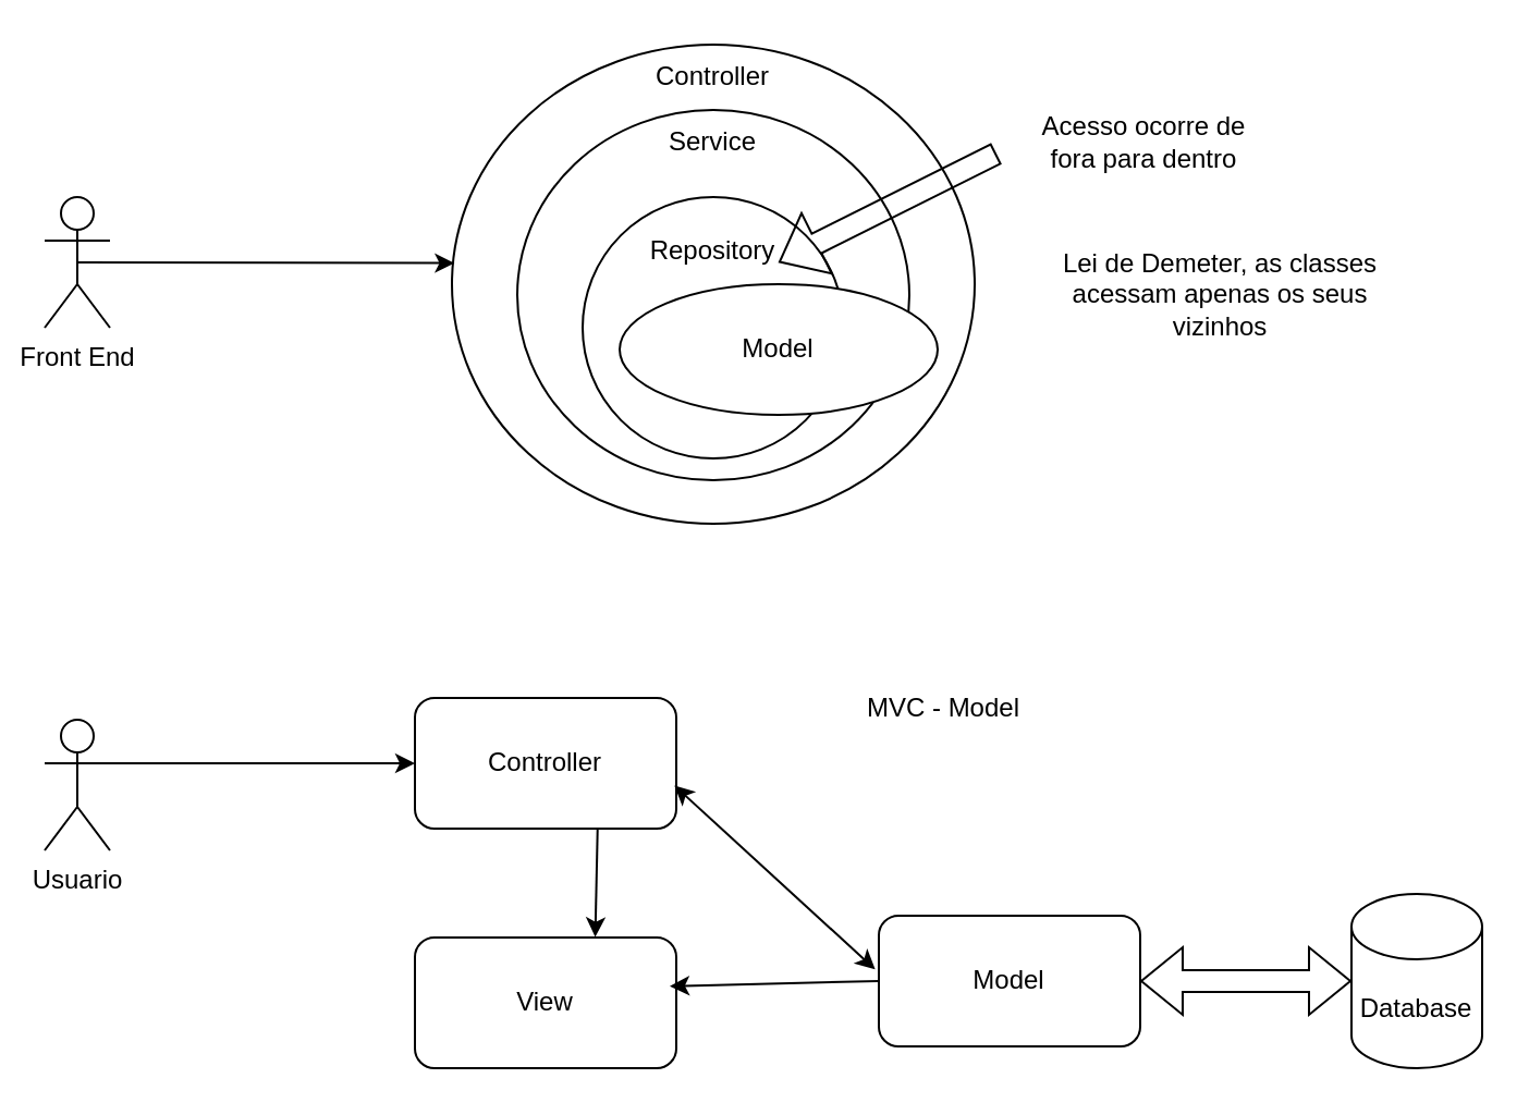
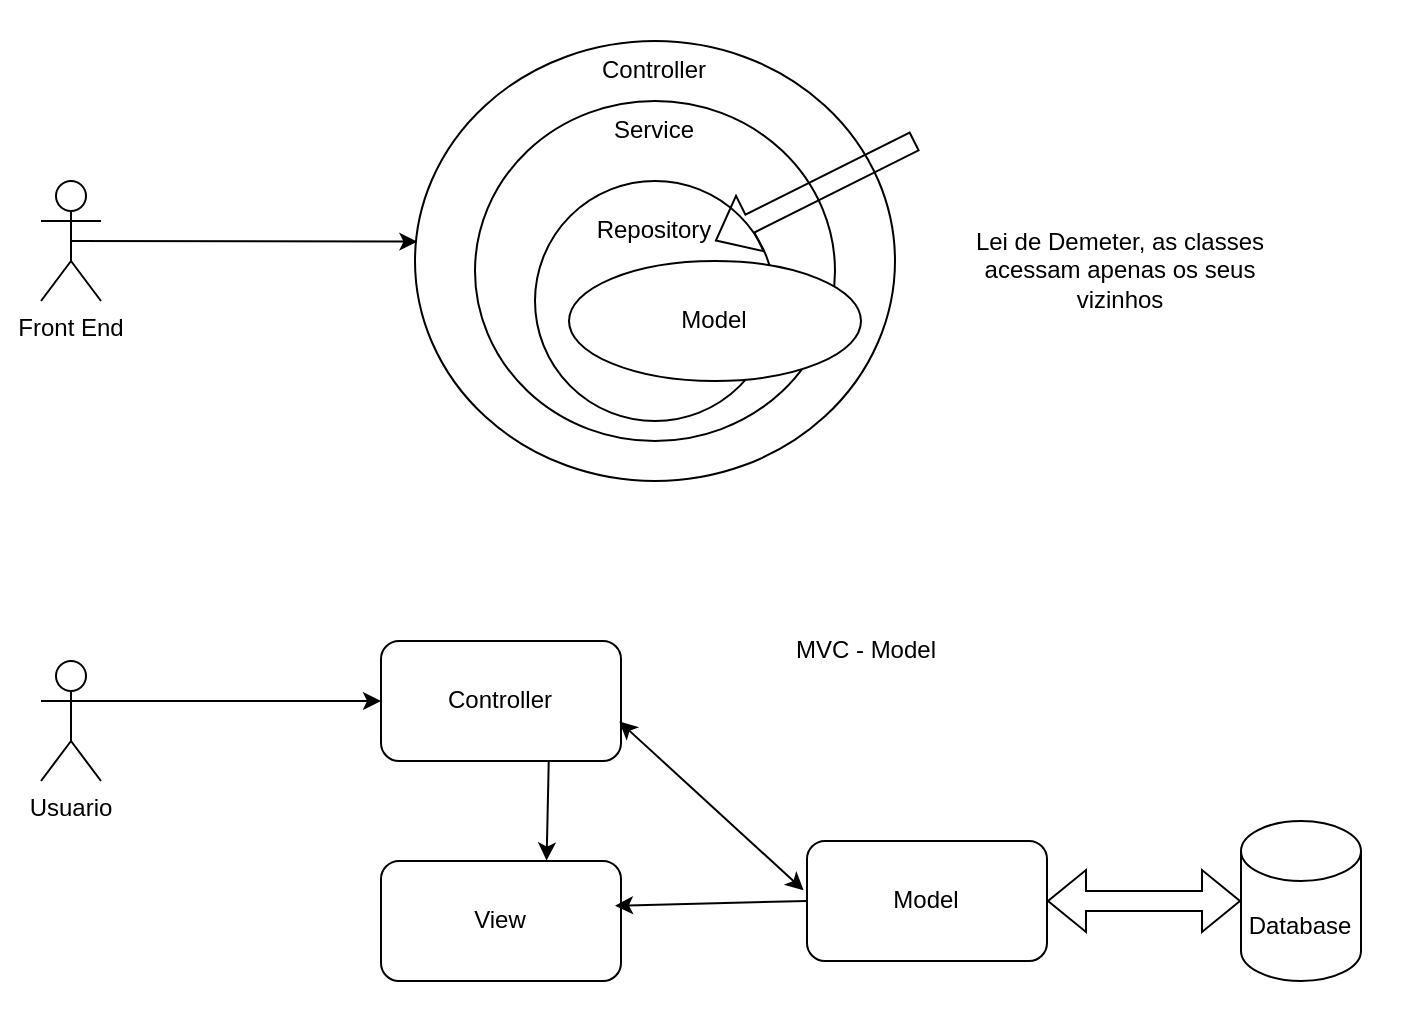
  <mxCell id="0" />
  <mxCell id="1" parent="0" />
  <mxCell id="2" value="" style="ellipse;whiteSpace=wrap;html=1;" vertex="1" parent="1"><mxGeometry x="207" y="20" width="240" height="220" as="geometry" /></mxCell>
  <mxCell id="3" value="" style="ellipse;whiteSpace=wrap;html=1;" vertex="1" parent="1"><mxGeometry x="237" y="50" width="180" height="170" as="geometry" /></mxCell>
  <mxCell id="4" value="" style="ellipse;whiteSpace=wrap;html=1;" vertex="1" parent="1"><mxGeometry x="267" y="90" width="120" height="120" as="geometry" /></mxCell>
  <mxCell id="5" value="Model" style="ellipse;whiteSpace=wrap;html=1;" vertex="1" parent="1"><mxGeometry x="284" y="130" width="146" height="60" as="geometry" /></mxCell>
  <mxCell id="6" value="Repository" style="text;html=1;align=center;verticalAlign=middle;whiteSpace=wrap;rounded=0;" vertex="1" parent="1"><mxGeometry x="297" y="100" width="60" height="30" as="geometry" /></mxCell>
  <mxCell id="7" value="Service" style="text;html=1;align=center;verticalAlign=middle;whiteSpace=wrap;rounded=0;" vertex="1" parent="1"><mxGeometry x="297" y="50" width="60" height="30" as="geometry" /></mxCell>
  <mxCell id="8" value="Controller" style="text;html=1;align=center;verticalAlign=middle;whiteSpace=wrap;rounded=0;" vertex="1" parent="1"><mxGeometry x="297" y="20" width="60" height="30" as="geometry" /></mxCell>
  <mxCell id="9" value="Front End" style="shape=umlActor;verticalLabelPosition=bottom;verticalAlign=top;html=1;outlineConnect=0;" vertex="1" parent="1"><mxGeometry x="20" y="90" width="30" height="60" as="geometry" /></mxCell>
  <mxCell id="10" value="" style="endArrow=classic;html=1;rounded=0;exitX=0.5;exitY=0.5;exitDx=0;exitDy=0;exitPerimeter=0;entryX=0.005;entryY=0.456;entryDx=0;entryDy=0;entryPerimeter=0;" edge="1" parent="1" source="9" target="2"><mxGeometry width="50" height="50" relative="1" as="geometry"><mxPoint x="380" y="320" as="sourcePoint" /><mxPoint x="430" y="270" as="targetPoint" /></mxGeometry></mxCell>
  <mxCell id="11" value="" style="shape=flexArrow;endArrow=classic;html=1;rounded=0;" edge="1" parent="1"><mxGeometry width="50" height="50" relative="1" as="geometry"><mxPoint x="457" y="70" as="sourcePoint" /><mxPoint x="357" y="120" as="targetPoint" /></mxGeometry></mxCell>
- <mxCell id="12" value="Acesso ocorre de fora para dentro" style="text;html=1;align=center;verticalAlign=middle;whiteSpace=wrap;rounded=0;" vertex="1" parent="1"><mxGeometry x="470" y="50" width="110" height="30" as="geometry" /></mxCell>
  <mxCell id="13" value="Lei de Demeter, as classes acessam apenas os seus vizinhos" style="text;html=1;align=center;verticalAlign=middle;whiteSpace=wrap;rounded=0;" vertex="1" parent="1"><mxGeometry x="470" y="120" width="180" height="30" as="geometry" /></mxCell>
  <mxCell id="14" value="Usuario" style="shape=umlActor;verticalLabelPosition=bottom;verticalAlign=top;html=1;outlineConnect=0;" vertex="1" parent="1"><mxGeometry x="20" y="330" width="30" height="60" as="geometry" /></mxCell>
  <mxCell id="15" value="Controller" style="rounded=1;whiteSpace=wrap;html=1;" vertex="1" parent="1"><mxGeometry x="190" y="320" width="120" height="60" as="geometry" /></mxCell>
  <mxCell id="16" value="Model" style="rounded=1;whiteSpace=wrap;html=1;" vertex="1" parent="1"><mxGeometry x="403" y="420" width="120" height="60" as="geometry" /></mxCell>
  <mxCell id="17" value="View" style="rounded=1;whiteSpace=wrap;html=1;" vertex="1" parent="1"><mxGeometry x="190" y="430" width="120" height="60" as="geometry" /></mxCell>
  <mxCell id="18" value="" style="endArrow=classic;html=1;rounded=0;exitX=1;exitY=0.333;exitDx=0;exitDy=0;exitPerimeter=0;entryX=0;entryY=0.5;entryDx=0;entryDy=0;" edge="1" parent="1" source="14" target="15"><mxGeometry width="50" height="50" relative="1" as="geometry"><mxPoint x="330" y="360" as="sourcePoint" /><mxPoint x="380" y="310" as="targetPoint" /></mxGeometry></mxCell>
  <mxCell id="19" value="" style="endArrow=classic;startArrow=classic;html=1;rounded=0;exitX=0.993;exitY=0.671;exitDx=0;exitDy=0;exitPerimeter=0;entryX=-0.014;entryY=0.411;entryDx=0;entryDy=0;entryPerimeter=0;" edge="1" parent="1" source="15" target="16"><mxGeometry width="50" height="50" relative="1" as="geometry"><mxPoint x="330" y="360" as="sourcePoint" /><mxPoint x="380" y="310" as="targetPoint" /></mxGeometry></mxCell>
  <mxCell id="20" value="" style="shape=flexArrow;endArrow=classic;startArrow=classic;html=1;rounded=0;exitX=1;exitY=0.5;exitDx=0;exitDy=0;" edge="1" parent="1" source="16" target="21"><mxGeometry width="100" height="100" relative="1" as="geometry"><mxPoint x="310" y="390" as="sourcePoint" /><mxPoint x="650" y="450" as="targetPoint" /></mxGeometry></mxCell>
  <mxCell id="21" value="Database" style="shape=cylinder3;whiteSpace=wrap;html=1;boundedLbl=1;backgroundOutline=1;size=15;" vertex="1" parent="1"><mxGeometry x="620" y="410" width="60" height="80" as="geometry" /></mxCell>
  <mxCell id="22" value="" style="endArrow=classic;html=1;rounded=0;exitX=0.699;exitY=0.993;exitDx=0;exitDy=0;entryX=0.69;entryY=-0.004;entryDx=0;entryDy=0;entryPerimeter=0;exitPerimeter=0;" edge="1" parent="1" source="15" target="17"><mxGeometry width="50" height="50" relative="1" as="geometry"><mxPoint x="330" y="360" as="sourcePoint" /><mxPoint x="380" y="310" as="targetPoint" /></mxGeometry></mxCell>
  <mxCell id="23" value="" style="endArrow=classic;html=1;rounded=0;exitX=0;exitY=0.5;exitDx=0;exitDy=0;entryX=0.975;entryY=0.373;entryDx=0;entryDy=0;entryPerimeter=0;" edge="1" parent="1" source="16" target="17"><mxGeometry width="50" height="50" relative="1" as="geometry"><mxPoint x="271" y="400" as="sourcePoint" /><mxPoint x="270" y="450" as="targetPoint" /></mxGeometry></mxCell>
  <mxCell id="24" value="MVC - Model" style="text;html=1;align=center;verticalAlign=middle;whiteSpace=wrap;rounded=0;" vertex="1" parent="1"><mxGeometry x="343" y="310" width="180" height="30" as="geometry" /></mxCell>
